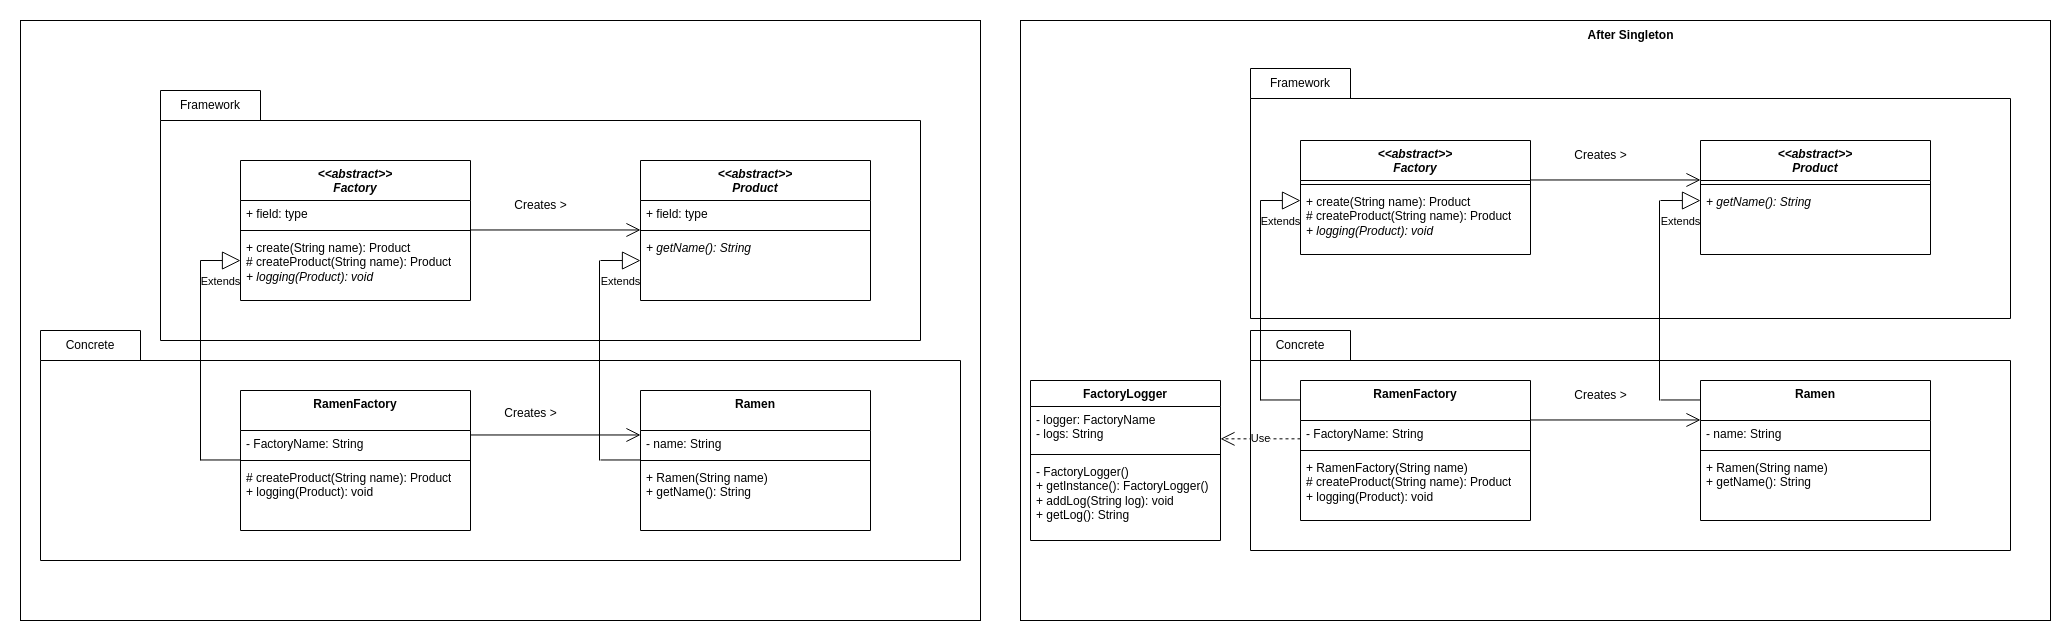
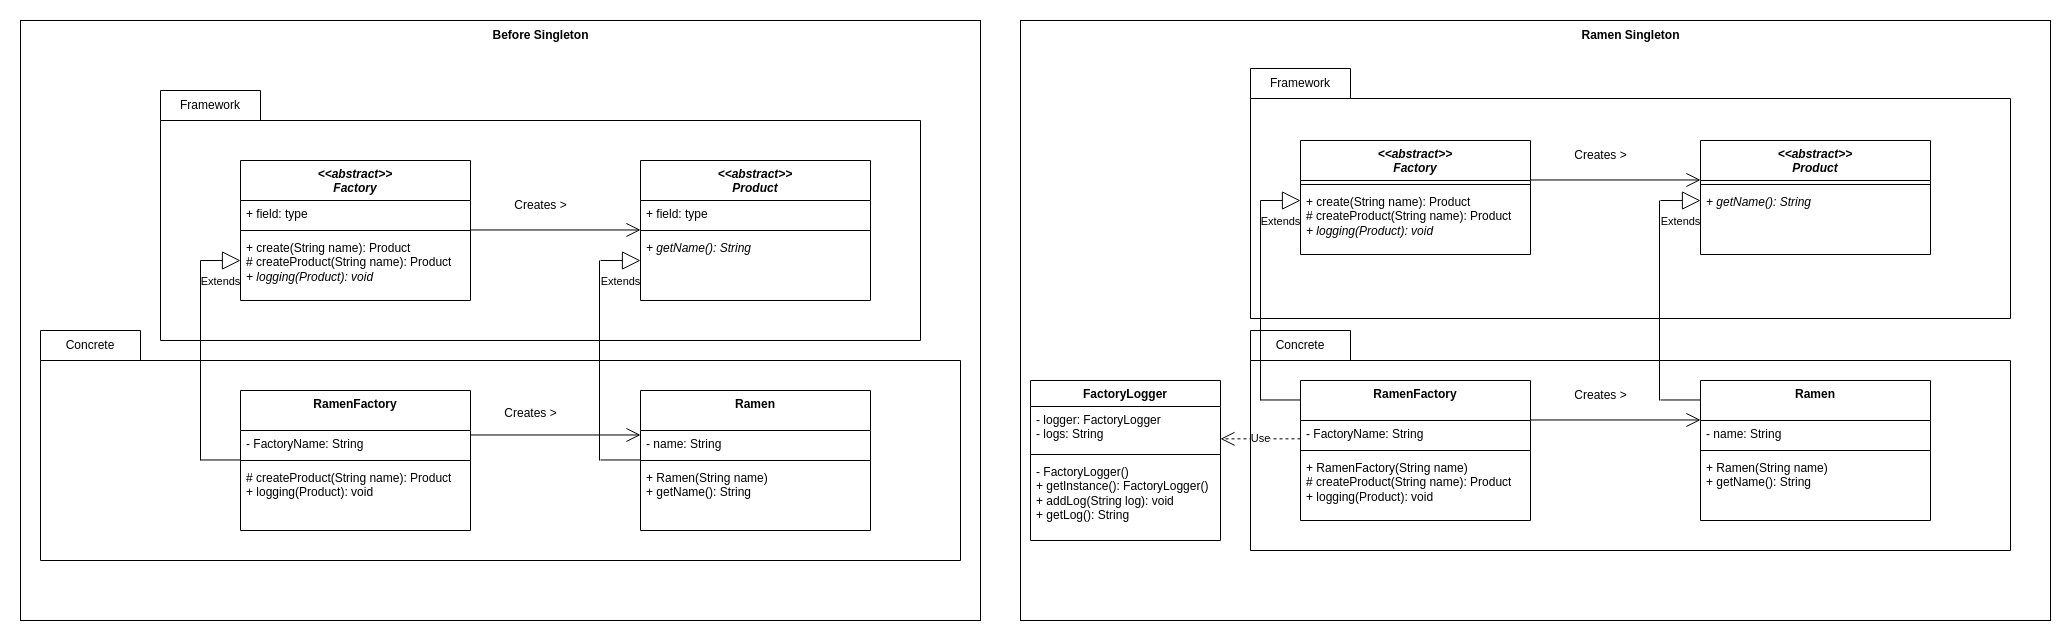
  <mxCell id="0" />
  <mxCell id="1" parent="0" />
  <mxCell id="2" value="" style="rounded=0;whiteSpace=wrap;html=1;" vertex="1" parent="1"><mxGeometry x="1020" y="20" width="1030" height="600" as="geometry" /></mxCell>
  <mxCell id="3" value="" style="shape=folder;fontStyle=1;spacingTop=10;tabWidth=100;tabHeight=30;tabPosition=left;html=1;whiteSpace=wrap;" vertex="1" parent="1"><mxGeometry x="1250" y="330" width="760" height="220" as="geometry" /></mxCell>
  <mxCell id="4" value="" style="shape=folder;fontStyle=1;spacingTop=10;tabWidth=100;tabHeight=30;tabPosition=left;html=1;whiteSpace=wrap;" vertex="1" parent="1"><mxGeometry x="1250" y="68" width="760" height="250" as="geometry" /></mxCell>
  <mxCell id="5" value="" style="rounded=0;whiteSpace=wrap;html=1;" vertex="1" parent="1"><mxGeometry x="20" y="20" width="960" height="600" as="geometry" /></mxCell>
  <mxCell id="6" value="" style="shape=folder;fontStyle=1;spacingTop=10;tabWidth=100;tabHeight=30;tabPosition=left;html=1;whiteSpace=wrap;" vertex="1" parent="1"><mxGeometry x="40" y="330" width="920" height="230" as="geometry" /></mxCell>
  <mxCell id="7" value="" style="shape=folder;fontStyle=1;spacingTop=10;tabWidth=100;tabHeight=30;tabPosition=left;html=1;whiteSpace=wrap;" vertex="1" parent="1"><mxGeometry x="160" y="90" width="760" height="250" as="geometry" /></mxCell>
  <mxCell id="8" value="&lt;i&gt;&amp;lt;&amp;lt;abstract&amp;gt;&amp;gt;&lt;br&gt;Factory&lt;/i&gt;" style="swimlane;fontStyle=1;align=center;verticalAlign=top;childLayout=stackLayout;horizontal=1;startSize=40;horizontalStack=0;resizeParent=1;resizeParentMax=0;resizeLast=0;collapsible=1;marginBottom=0;whiteSpace=wrap;html=1;" vertex="1" parent="1"><mxGeometry x="240" y="160" width="230" height="140" as="geometry" /></mxCell>
  <mxCell id="9" value="+ field: type" style="text;strokeColor=none;fillColor=none;align=left;verticalAlign=top;spacingLeft=4;spacingRight=4;overflow=hidden;rotatable=0;points=[[0,0.5],[1,0.5]];portConstraint=eastwest;whiteSpace=wrap;html=1;" vertex="1" parent="8"><mxGeometry y="40" width="230" height="26" as="geometry" /></mxCell>
  <mxCell id="10" value="" style="line;strokeWidth=1;fillColor=none;align=left;verticalAlign=middle;spacingTop=-1;spacingLeft=3;spacingRight=3;rotatable=0;labelPosition=right;points=[];portConstraint=eastwest;strokeColor=inherit;" vertex="1" parent="8"><mxGeometry y="66" width="230" height="8" as="geometry" /></mxCell>
  <mxCell id="11" value="+ create(String name): Product&amp;nbsp;&lt;br&gt;# createProduct(String name): Product&lt;br&gt;&lt;i&gt;+ logging(Product): void&lt;/i&gt;" style="text;strokeColor=none;fillColor=none;align=left;verticalAlign=top;spacingLeft=4;spacingRight=4;overflow=hidden;rotatable=0;points=[[0,0.5],[1,0.5]];portConstraint=eastwest;whiteSpace=wrap;html=1;" vertex="1" parent="8"><mxGeometry y="74" width="230" height="66" as="geometry" /></mxCell>
  <mxCell id="12" value="&lt;i&gt;&amp;lt;&amp;lt;abstract&amp;gt;&amp;gt;&lt;br&gt;Product&lt;/i&gt;" style="swimlane;fontStyle=1;align=center;verticalAlign=top;childLayout=stackLayout;horizontal=1;startSize=40;horizontalStack=0;resizeParent=1;resizeParentMax=0;resizeLast=0;collapsible=1;marginBottom=0;whiteSpace=wrap;html=1;" vertex="1" parent="1"><mxGeometry x="640" y="160" width="230" height="140" as="geometry" /></mxCell>
  <mxCell id="13" value="+ field: type" style="text;strokeColor=none;fillColor=none;align=left;verticalAlign=top;spacingLeft=4;spacingRight=4;overflow=hidden;rotatable=0;points=[[0,0.5],[1,0.5]];portConstraint=eastwest;whiteSpace=wrap;html=1;" vertex="1" parent="12"><mxGeometry y="40" width="230" height="26" as="geometry" /></mxCell>
  <mxCell id="14" value="" style="line;strokeWidth=1;fillColor=none;align=left;verticalAlign=middle;spacingTop=-1;spacingLeft=3;spacingRight=3;rotatable=0;labelPosition=right;points=[];portConstraint=eastwest;strokeColor=inherit;" vertex="1" parent="12"><mxGeometry y="66" width="230" height="8" as="geometry" /></mxCell>
  <mxCell id="15" value="&lt;i&gt;+ getName(): String&lt;/i&gt;" style="text;strokeColor=none;fillColor=none;align=left;verticalAlign=top;spacingLeft=4;spacingRight=4;overflow=hidden;rotatable=0;points=[[0,0.5],[1,0.5]];portConstraint=eastwest;whiteSpace=wrap;html=1;" vertex="1" parent="12"><mxGeometry y="74" width="230" height="66" as="geometry" /></mxCell>
  <mxCell id="16" value="RamenFactory" style="swimlane;fontStyle=1;align=center;verticalAlign=top;childLayout=stackLayout;horizontal=1;startSize=40;horizontalStack=0;resizeParent=1;resizeParentMax=0;resizeLast=0;collapsible=1;marginBottom=0;whiteSpace=wrap;html=1;" vertex="1" parent="1"><mxGeometry x="240" y="390" width="230" height="140" as="geometry" /></mxCell>
  <mxCell id="17" value="- FactoryName: String" style="text;strokeColor=none;fillColor=none;align=left;verticalAlign=top;spacingLeft=4;spacingRight=4;overflow=hidden;rotatable=0;points=[[0,0.5],[1,0.5]];portConstraint=eastwest;whiteSpace=wrap;html=1;" vertex="1" parent="16"><mxGeometry y="40" width="230" height="26" as="geometry" /></mxCell>
  <mxCell id="18" value="" style="line;strokeWidth=1;fillColor=none;align=left;verticalAlign=middle;spacingTop=-1;spacingLeft=3;spacingRight=3;rotatable=0;labelPosition=right;points=[];portConstraint=eastwest;strokeColor=inherit;" vertex="1" parent="16"><mxGeometry y="66" width="230" height="8" as="geometry" /></mxCell>
  <mxCell id="19" value="# createProduct(String name): Product&lt;br&gt;+ logging(Product): void" style="text;strokeColor=none;fillColor=none;align=left;verticalAlign=top;spacingLeft=4;spacingRight=4;overflow=hidden;rotatable=0;points=[[0,0.5],[1,0.5]];portConstraint=eastwest;whiteSpace=wrap;html=1;" vertex="1" parent="16"><mxGeometry y="74" width="230" height="66" as="geometry" /></mxCell>
  <mxCell id="20" value="Ramen" style="swimlane;fontStyle=1;align=center;verticalAlign=top;childLayout=stackLayout;horizontal=1;startSize=40;horizontalStack=0;resizeParent=1;resizeParentMax=0;resizeLast=0;collapsible=1;marginBottom=0;whiteSpace=wrap;html=1;" vertex="1" parent="1"><mxGeometry x="640" y="390" width="230" height="140" as="geometry" /></mxCell>
  <mxCell id="21" value="- name: String" style="text;strokeColor=none;fillColor=none;align=left;verticalAlign=top;spacingLeft=4;spacingRight=4;overflow=hidden;rotatable=0;points=[[0,0.5],[1,0.5]];portConstraint=eastwest;whiteSpace=wrap;html=1;" vertex="1" parent="20"><mxGeometry y="40" width="230" height="26" as="geometry" /></mxCell>
  <mxCell id="22" value="" style="line;strokeWidth=1;fillColor=none;align=left;verticalAlign=middle;spacingTop=-1;spacingLeft=3;spacingRight=3;rotatable=0;labelPosition=right;points=[];portConstraint=eastwest;strokeColor=inherit;" vertex="1" parent="20"><mxGeometry y="66" width="230" height="8" as="geometry" /></mxCell>
  <mxCell id="23" value="+ Ramen(String name)&lt;br&gt;+ getName(): String" style="text;strokeColor=none;fillColor=none;align=left;verticalAlign=top;spacingLeft=4;spacingRight=4;overflow=hidden;rotatable=0;points=[[0,0.5],[1,0.5]];portConstraint=eastwest;whiteSpace=wrap;html=1;" vertex="1" parent="20"><mxGeometry y="74" width="230" height="66" as="geometry" /></mxCell>
  <mxCell id="24" value="" style="endArrow=none;html=1;rounded=0;" edge="1" parent="1"><mxGeometry width="50" height="50" relative="1" as="geometry"><mxPoint x="200" y="460" as="sourcePoint" /><mxPoint x="200" y="260" as="targetPoint" /></mxGeometry></mxCell>
  <mxCell id="25" value="" style="endArrow=none;html=1;rounded=0;" edge="1" parent="1"><mxGeometry width="50" height="50" relative="1" as="geometry"><mxPoint x="599" y="460" as="sourcePoint" /><mxPoint x="599" y="260" as="targetPoint" /></mxGeometry></mxCell>
  <mxCell id="26" value="Extends" style="endArrow=block;endSize=16;endFill=0;html=1;rounded=0;" edge="1" parent="1"><mxGeometry x="0.001" y="-21" width="160" relative="1" as="geometry"><mxPoint x="200" y="260" as="sourcePoint" /><mxPoint x="240" y="260.05" as="targetPoint" /><mxPoint as="offset" /></mxGeometry></mxCell>
  <mxCell id="27" value="Extends" style="endArrow=block;endSize=16;endFill=0;html=1;rounded=0;" edge="1" parent="1"><mxGeometry x="0.001" y="-21" width="160" relative="1" as="geometry"><mxPoint x="600" y="260" as="sourcePoint" /><mxPoint x="640" y="260.05" as="targetPoint" /><mxPoint as="offset" /></mxGeometry></mxCell>
  <mxCell id="28" value="" style="endArrow=none;html=1;rounded=0;" edge="1" parent="1"><mxGeometry width="50" height="50" relative="1" as="geometry"><mxPoint x="640" y="459.47" as="sourcePoint" /><mxPoint x="600" y="459.47" as="targetPoint" /></mxGeometry></mxCell>
  <mxCell id="29" value="" style="endArrow=none;html=1;rounded=0;" edge="1" parent="1"><mxGeometry width="50" height="50" relative="1" as="geometry"><mxPoint x="240" y="459.47" as="sourcePoint" /><mxPoint x="200" y="459.47" as="targetPoint" /></mxGeometry></mxCell>
  <mxCell id="30" value="" style="endArrow=open;endFill=1;endSize=12;html=1;rounded=0;" edge="1" parent="1"><mxGeometry width="160" relative="1" as="geometry"><mxPoint x="470" y="434.47" as="sourcePoint" /><mxPoint x="640" y="434.47" as="targetPoint" /></mxGeometry></mxCell>
  <mxCell id="31" value="" style="endArrow=open;endFill=1;endSize=12;html=1;rounded=0;" edge="1" parent="1"><mxGeometry width="160" relative="1" as="geometry"><mxPoint x="470" y="229.47" as="sourcePoint" /><mxPoint x="640" y="229.47" as="targetPoint" /></mxGeometry></mxCell>
  <mxCell id="32" value="Creates &amp;gt;" style="text;html=1;align=center;verticalAlign=middle;resizable=0;points=[];autosize=1;strokeColor=none;fillColor=none;" vertex="1" parent="1"><mxGeometry x="490" y="398" width="80" height="30" as="geometry" /></mxCell>
  <mxCell id="33" value="Creates &amp;gt;" style="text;html=1;align=center;verticalAlign=middle;resizable=0;points=[];autosize=1;strokeColor=none;fillColor=none;" vertex="1" parent="1"><mxGeometry x="500" y="190" width="80" height="30" as="geometry" /></mxCell>
  <mxCell id="34" value="Framework" style="text;html=1;strokeColor=none;fillColor=none;align=center;verticalAlign=middle;whiteSpace=wrap;rounded=0;" vertex="1" parent="1"><mxGeometry x="160" y="90" width="100" height="30" as="geometry" /></mxCell>
  <mxCell id="35" value="Concrete" style="text;html=1;strokeColor=none;fillColor=none;align=center;verticalAlign=middle;whiteSpace=wrap;rounded=0;" vertex="1" parent="1"><mxGeometry x="40" y="330" width="100" height="30" as="geometry" /></mxCell>
+ <mxCell id="36" value="Before Singleton" style="text;html=1;strokeColor=none;fillColor=none;align=center;verticalAlign=middle;whiteSpace=wrap;rounded=0;fontStyle=1" vertex="1" parent="1"><mxGeometry x="437.5" y="20" width="205" height="30" as="geometry" /></mxCell>
  <mxCell id="37" value="FactoryLogger" style="swimlane;fontStyle=1;align=center;verticalAlign=top;childLayout=stackLayout;horizontal=1;startSize=26;horizontalStack=0;resizeParent=1;resizeParentMax=0;resizeLast=0;collapsible=1;marginBottom=0;whiteSpace=wrap;html=1;" vertex="1" parent="1"><mxGeometry x="1030" y="380" width="190" height="160" as="geometry" /></mxCell>
- <mxCell id="38" value="- logger: FactoryName&lt;br&gt;- logs: String" style="text;strokeColor=none;fillColor=none;align=left;verticalAlign=top;spacingLeft=4;spacingRight=4;overflow=hidden;rotatable=0;points=[[0,0.5],[1,0.5]];portConstraint=eastwest;whiteSpace=wrap;html=1;" vertex="1" parent="37"><mxGeometry y="26" width="190" height="44" as="geometry" /></mxCell>
+ <mxCell id="38" value="- logger: FactoryLogger&lt;br&gt;- logs: String" style="text;strokeColor=none;fillColor=none;align=left;verticalAlign=top;spacingLeft=4;spacingRight=4;overflow=hidden;rotatable=0;points=[[0,0.5],[1,0.5]];portConstraint=eastwest;whiteSpace=wrap;html=1;" vertex="1" parent="37"><mxGeometry y="26" width="190" height="44" as="geometry" /></mxCell>
  <mxCell id="39" value="" style="line;strokeWidth=1;fillColor=none;align=left;verticalAlign=middle;spacingTop=-1;spacingLeft=3;spacingRight=3;rotatable=0;labelPosition=right;points=[];portConstraint=eastwest;strokeColor=inherit;" vertex="1" parent="37"><mxGeometry y="70" width="190" height="8" as="geometry" /></mxCell>
  <mxCell id="40" value="- FactoryLogger()&lt;br&gt;+ getInstance(): FactoryLogger()&lt;br&gt;+ addLog(String log): void&lt;br&gt;+ getLog(): String" style="text;strokeColor=none;fillColor=none;align=left;verticalAlign=top;spacingLeft=4;spacingRight=4;overflow=hidden;rotatable=0;points=[[0,0.5],[1,0.5]];portConstraint=eastwest;whiteSpace=wrap;html=1;" vertex="1" parent="37"><mxGeometry y="78" width="190" height="82" as="geometry" /></mxCell>
  <mxCell id="41" value="&lt;i&gt;&amp;lt;&amp;lt;abstract&amp;gt;&amp;gt;&lt;br&gt;Factory&lt;/i&gt;" style="swimlane;fontStyle=1;align=center;verticalAlign=top;childLayout=stackLayout;horizontal=1;startSize=40;horizontalStack=0;resizeParent=1;resizeParentMax=0;resizeLast=0;collapsible=1;marginBottom=0;whiteSpace=wrap;html=1;" vertex="1" parent="1"><mxGeometry x="1300" y="140" width="230" height="114" as="geometry" /></mxCell>
  <mxCell id="42" value="" style="line;strokeWidth=1;fillColor=none;align=left;verticalAlign=middle;spacingTop=-1;spacingLeft=3;spacingRight=3;rotatable=0;labelPosition=right;points=[];portConstraint=eastwest;strokeColor=inherit;" vertex="1" parent="41"><mxGeometry y="40" width="230" height="8" as="geometry" /></mxCell>
  <mxCell id="43" value="+ create(String name): Product&amp;nbsp;&lt;br&gt;# createProduct(String name): Product&lt;br&gt;&lt;i&gt;+ logging(Product): void&lt;/i&gt;" style="text;strokeColor=none;fillColor=none;align=left;verticalAlign=top;spacingLeft=4;spacingRight=4;overflow=hidden;rotatable=0;points=[[0,0.5],[1,0.5]];portConstraint=eastwest;whiteSpace=wrap;html=1;" vertex="1" parent="41"><mxGeometry y="48" width="230" height="66" as="geometry" /></mxCell>
  <mxCell id="44" value="&lt;i&gt;&amp;lt;&amp;lt;abstract&amp;gt;&amp;gt;&lt;br&gt;Product&lt;/i&gt;" style="swimlane;fontStyle=1;align=center;verticalAlign=top;childLayout=stackLayout;horizontal=1;startSize=40;horizontalStack=0;resizeParent=1;resizeParentMax=0;resizeLast=0;collapsible=1;marginBottom=0;whiteSpace=wrap;html=1;" vertex="1" parent="1"><mxGeometry x="1700" y="140" width="230" height="114" as="geometry" /></mxCell>
  <mxCell id="45" value="" style="line;strokeWidth=1;fillColor=none;align=left;verticalAlign=middle;spacingTop=-1;spacingLeft=3;spacingRight=3;rotatable=0;labelPosition=right;points=[];portConstraint=eastwest;strokeColor=inherit;" vertex="1" parent="44"><mxGeometry y="40" width="230" height="8" as="geometry" /></mxCell>
  <mxCell id="46" value="&lt;i&gt;+ getName(): String&lt;/i&gt;" style="text;strokeColor=none;fillColor=none;align=left;verticalAlign=top;spacingLeft=4;spacingRight=4;overflow=hidden;rotatable=0;points=[[0,0.5],[1,0.5]];portConstraint=eastwest;whiteSpace=wrap;html=1;" vertex="1" parent="44"><mxGeometry y="48" width="230" height="66" as="geometry" /></mxCell>
  <mxCell id="47" value="RamenFactory" style="swimlane;fontStyle=1;align=center;verticalAlign=top;childLayout=stackLayout;horizontal=1;startSize=40;horizontalStack=0;resizeParent=1;resizeParentMax=0;resizeLast=0;collapsible=1;marginBottom=0;whiteSpace=wrap;html=1;" vertex="1" parent="1"><mxGeometry x="1300" y="380" width="230" height="140" as="geometry" /></mxCell>
  <mxCell id="48" value="- FactoryName: String" style="text;strokeColor=none;fillColor=none;align=left;verticalAlign=top;spacingLeft=4;spacingRight=4;overflow=hidden;rotatable=0;points=[[0,0.5],[1,0.5]];portConstraint=eastwest;whiteSpace=wrap;html=1;" vertex="1" parent="47"><mxGeometry y="40" width="230" height="26" as="geometry" /></mxCell>
  <mxCell id="49" value="" style="line;strokeWidth=1;fillColor=none;align=left;verticalAlign=middle;spacingTop=-1;spacingLeft=3;spacingRight=3;rotatable=0;labelPosition=right;points=[];portConstraint=eastwest;strokeColor=inherit;" vertex="1" parent="47"><mxGeometry y="66" width="230" height="8" as="geometry" /></mxCell>
  <mxCell id="50" value="+ RamenFactory(String name)&lt;br&gt;# createProduct(String name): Product&lt;br&gt;+ logging(Product): void" style="text;strokeColor=none;fillColor=none;align=left;verticalAlign=top;spacingLeft=4;spacingRight=4;overflow=hidden;rotatable=0;points=[[0,0.5],[1,0.5]];portConstraint=eastwest;whiteSpace=wrap;html=1;" vertex="1" parent="47"><mxGeometry y="74" width="230" height="66" as="geometry" /></mxCell>
  <mxCell id="51" value="Ramen" style="swimlane;fontStyle=1;align=center;verticalAlign=top;childLayout=stackLayout;horizontal=1;startSize=40;horizontalStack=0;resizeParent=1;resizeParentMax=0;resizeLast=0;collapsible=1;marginBottom=0;whiteSpace=wrap;html=1;" vertex="1" parent="1"><mxGeometry x="1700" y="380" width="230" height="140" as="geometry" /></mxCell>
  <mxCell id="52" value="- name: String" style="text;strokeColor=none;fillColor=none;align=left;verticalAlign=top;spacingLeft=4;spacingRight=4;overflow=hidden;rotatable=0;points=[[0,0.5],[1,0.5]];portConstraint=eastwest;whiteSpace=wrap;html=1;" vertex="1" parent="51"><mxGeometry y="40" width="230" height="26" as="geometry" /></mxCell>
  <mxCell id="53" value="" style="line;strokeWidth=1;fillColor=none;align=left;verticalAlign=middle;spacingTop=-1;spacingLeft=3;spacingRight=3;rotatable=0;labelPosition=right;points=[];portConstraint=eastwest;strokeColor=inherit;" vertex="1" parent="51"><mxGeometry y="66" width="230" height="8" as="geometry" /></mxCell>
  <mxCell id="54" value="+ Ramen(String name)&lt;br&gt;+ getName(): String" style="text;strokeColor=none;fillColor=none;align=left;verticalAlign=top;spacingLeft=4;spacingRight=4;overflow=hidden;rotatable=0;points=[[0,0.5],[1,0.5]];portConstraint=eastwest;whiteSpace=wrap;html=1;" vertex="1" parent="51"><mxGeometry y="74" width="230" height="66" as="geometry" /></mxCell>
  <mxCell id="55" value="" style="endArrow=open;endFill=1;endSize=12;html=1;rounded=0;" edge="1" parent="1"><mxGeometry width="160" relative="1" as="geometry"><mxPoint x="1530" y="179.47" as="sourcePoint" /><mxPoint x="1700" y="179.47" as="targetPoint" /></mxGeometry></mxCell>
  <mxCell id="56" value="Creates &amp;gt;" style="text;html=1;align=center;verticalAlign=middle;resizable=0;points=[];autosize=1;strokeColor=none;fillColor=none;" vertex="1" parent="1"><mxGeometry x="1560" y="140" width="80" height="30" as="geometry" /></mxCell>
  <mxCell id="57" value="" style="endArrow=open;endFill=1;endSize=12;html=1;rounded=0;" edge="1" parent="1"><mxGeometry width="160" relative="1" as="geometry"><mxPoint x="1530" y="419.47" as="sourcePoint" /><mxPoint x="1700" y="419.47" as="targetPoint" /></mxGeometry></mxCell>
  <mxCell id="58" value="Creates &amp;gt;" style="text;html=1;align=center;verticalAlign=middle;resizable=0;points=[];autosize=1;strokeColor=none;fillColor=none;" vertex="1" parent="1"><mxGeometry x="1560" y="380" width="80" height="30" as="geometry" /></mxCell>
  <mxCell id="59" value="Framework" style="text;html=1;strokeColor=none;fillColor=none;align=center;verticalAlign=middle;whiteSpace=wrap;rounded=0;" vertex="1" parent="1"><mxGeometry x="1250" y="68" width="100" height="30" as="geometry" /></mxCell>
  <mxCell id="60" value="Concrete" style="text;html=1;strokeColor=none;fillColor=none;align=center;verticalAlign=middle;whiteSpace=wrap;rounded=0;" vertex="1" parent="1"><mxGeometry x="1250" y="330" width="100" height="30" as="geometry" /></mxCell>
  <mxCell id="61" value="Use" style="endArrow=open;endSize=12;dashed=1;html=1;rounded=0;" edge="1" parent="1"><mxGeometry width="160" relative="1" as="geometry"><mxPoint x="1300" y="438.33" as="sourcePoint" /><mxPoint x="1220" y="438.33" as="targetPoint" /></mxGeometry></mxCell>
- <mxCell id="62" value="After Singleton" style="text;html=1;strokeColor=none;fillColor=none;align=center;verticalAlign=middle;whiteSpace=wrap;rounded=0;fontStyle=1" vertex="1" parent="1"><mxGeometry x="1527.5" y="20" width="205" height="30" as="geometry" /></mxCell>
+ <mxCell id="62" value="Ramen Singleton" style="text;html=1;strokeColor=none;fillColor=none;align=center;verticalAlign=middle;whiteSpace=wrap;rounded=0;fontStyle=1" vertex="1" parent="1"><mxGeometry x="1527.5" y="20" width="205" height="30" as="geometry" /></mxCell>
  <mxCell id="63" value="" style="endArrow=none;html=1;rounded=0;" edge="1" parent="1"><mxGeometry width="50" height="50" relative="1" as="geometry"><mxPoint x="1260" y="400" as="sourcePoint" /><mxPoint x="1260" y="200" as="targetPoint" /></mxGeometry></mxCell>
  <mxCell id="64" value="" style="endArrow=none;html=1;rounded=0;" edge="1" parent="1"><mxGeometry width="50" height="50" relative="1" as="geometry"><mxPoint x="1659" y="400" as="sourcePoint" /><mxPoint x="1659" y="200" as="targetPoint" /></mxGeometry></mxCell>
  <mxCell id="65" value="Extends" style="endArrow=block;endSize=16;endFill=0;html=1;rounded=0;" edge="1" parent="1"><mxGeometry x="0.001" y="-21" width="160" relative="1" as="geometry"><mxPoint x="1260" y="200" as="sourcePoint" /><mxPoint x="1300" y="200.05" as="targetPoint" /><mxPoint as="offset" /></mxGeometry></mxCell>
  <mxCell id="66" value="Extends" style="endArrow=block;endSize=16;endFill=0;html=1;rounded=0;" edge="1" parent="1"><mxGeometry x="0.001" y="-21" width="160" relative="1" as="geometry"><mxPoint x="1660" y="200" as="sourcePoint" /><mxPoint x="1700" y="200.05" as="targetPoint" /><mxPoint as="offset" /></mxGeometry></mxCell>
  <mxCell id="67" value="" style="endArrow=none;html=1;rounded=0;" edge="1" parent="1"><mxGeometry width="50" height="50" relative="1" as="geometry"><mxPoint x="1700" y="399.47" as="sourcePoint" /><mxPoint x="1660" y="399.47" as="targetPoint" /></mxGeometry></mxCell>
  <mxCell id="68" value="" style="endArrow=none;html=1;rounded=0;" edge="1" parent="1"><mxGeometry width="50" height="50" relative="1" as="geometry"><mxPoint x="1300" y="399.47" as="sourcePoint" /><mxPoint x="1260" y="399.47" as="targetPoint" /></mxGeometry></mxCell>
